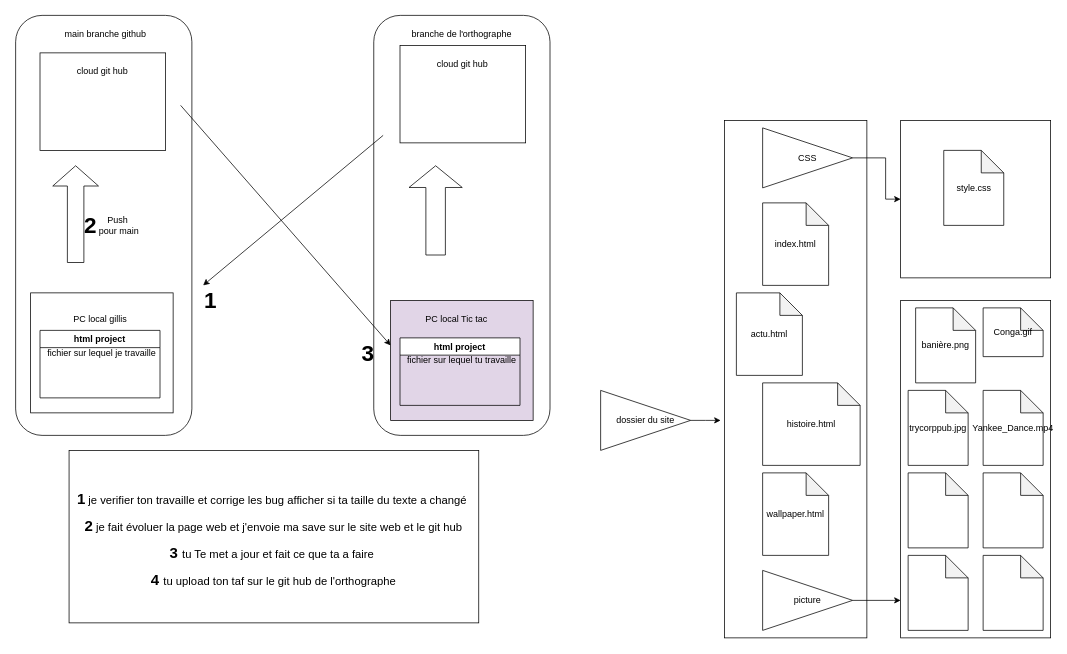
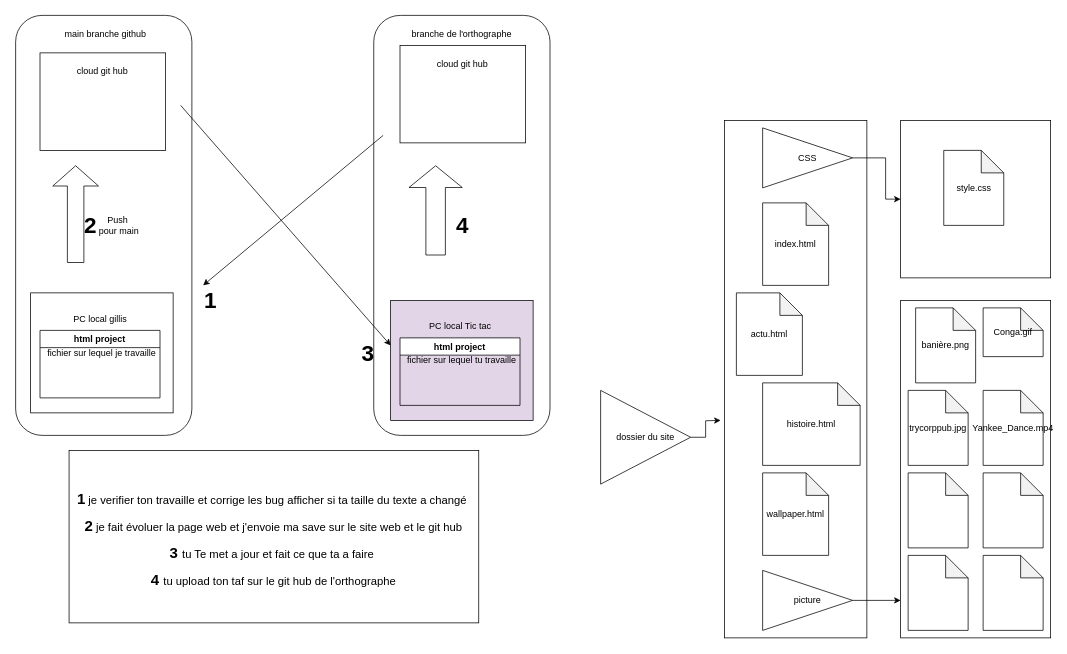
  <mxCell id="0" />
  <mxCell id="1" parent="0" />
  <mxCell id="2" value="" style="rounded=0;whiteSpace=wrap;html=1;" parent="1" vertex="1"><mxGeometry x="965" y="160" width="190" height="690" as="geometry" /></mxCell>
  <mxCell id="3" style="edgeStyle=orthogonalEdgeStyle;rounded=0;orthogonalLoop=1;jettySize=auto;html=1;" parent="1" source="4" target="7" edge="1"><mxGeometry relative="1" as="geometry"><mxPoint x="1180" y="210" as="targetPoint" /><Array as="points"><mxPoint x="1180" y="210" /><mxPoint x="1180" y="265" /></Array></mxGeometry></mxCell>
  <mxCell id="4" value="CSS" style="triangle;whiteSpace=wrap;html=1;" parent="1" vertex="1"><mxGeometry x="1016" y="170" width="120" height="80" as="geometry" /></mxCell>
  <mxCell id="5" style="edgeStyle=orthogonalEdgeStyle;rounded=0;orthogonalLoop=1;jettySize=auto;html=1;" parent="1" source="6" target="8" edge="1"><mxGeometry relative="1" as="geometry"><Array as="points"><mxPoint x="1190" y="800" /><mxPoint x="1190" y="800" /></Array></mxGeometry></mxCell>
  <mxCell id="6" value="picture" style="triangle;whiteSpace=wrap;html=1;" parent="1" vertex="1"><mxGeometry x="1016" y="760" width="120" height="80" as="geometry" /></mxCell>
  <mxCell id="7" value="" style="rounded=0;whiteSpace=wrap;html=1;" parent="1" vertex="1"><mxGeometry x="1200" y="160" width="200" height="210" as="geometry" /></mxCell>
  <mxCell id="8" value="" style="rounded=0;whiteSpace=wrap;html=1;" parent="1" vertex="1"><mxGeometry x="1200" y="400" width="200" height="450" as="geometry" /></mxCell>
  <mxCell id="9" style="edgeStyle=orthogonalEdgeStyle;rounded=0;orthogonalLoop=1;jettySize=auto;html=1;" parent="1" source="10" edge="1"><mxGeometry relative="1" as="geometry"><mxPoint x="960" y="560" as="targetPoint" /></mxGeometry></mxCell>
- <mxCell id="10" value="&lt;span&gt;dossier du site&lt;/span&gt;" style="triangle;whiteSpace=wrap;html=1;" parent="1" vertex="1"><mxGeometry x="800" y="520" width="120" height="80" as="geometry" /></mxCell>
+ <mxCell id="10" value="&lt;span&gt;dossier du site&lt;/span&gt;" style="triangle;whiteSpace=wrap;html=1;" parent="1" vertex="1"><mxGeometry x="800" y="520" width="120" height="125" as="geometry" /></mxCell>
  <mxCell id="11" value="&lt;span&gt;index.html&lt;/span&gt;" style="shape=note;whiteSpace=wrap;html=1;backgroundOutline=1;darkOpacity=0.05;" parent="1" vertex="1"><mxGeometry x="1016" y="270" width="88" height="110" as="geometry" /></mxCell>
  <mxCell id="12" value="actu.html" style="shape=note;whiteSpace=wrap;html=1;backgroundOutline=1;darkOpacity=0.05;" parent="1" vertex="1"><mxGeometry x="981" y="390" width="88" height="110" as="geometry" /></mxCell>
  <mxCell id="13" value="histoire.html" style="shape=note;whiteSpace=wrap;html=1;backgroundOutline=1;darkOpacity=0.05;" parent="1" vertex="1"><mxGeometry x="1016" y="510" width="130" height="110" as="geometry" /></mxCell>
  <mxCell id="14" value="wallpaper.html" style="shape=note;whiteSpace=wrap;html=1;backgroundOutline=1;darkOpacity=0.05;" parent="1" vertex="1"><mxGeometry x="1016" y="630" width="88" height="110" as="geometry" /></mxCell>
  <mxCell id="15" value="style.css" style="shape=note;whiteSpace=wrap;html=1;backgroundOutline=1;darkOpacity=0.05;" parent="1" vertex="1"><mxGeometry x="1257.5" y="200" width="80" height="100" as="geometry" /></mxCell>
  <mxCell id="16" value="Conga.gif" style="shape=note;whiteSpace=wrap;html=1;backgroundOutline=1;darkOpacity=0.05;" parent="1" vertex="1"><mxGeometry x="1310" y="410" width="80" height="65" as="geometry" /></mxCell>
  <mxCell id="17" value="banière.png" style="shape=note;whiteSpace=wrap;html=1;backgroundOutline=1;darkOpacity=0.05;" parent="1" vertex="1"><mxGeometry x="1220" y="410" width="80" height="100" as="geometry" /></mxCell>
  <mxCell id="18" value="Yankee_Dance.mp4" style="shape=note;whiteSpace=wrap;html=1;backgroundOutline=1;darkOpacity=0.05;" parent="1" vertex="1"><mxGeometry x="1310" y="520" width="80" height="100" as="geometry" /></mxCell>
  <mxCell id="19" value="trycorppub.jpg" style="shape=note;whiteSpace=wrap;html=1;backgroundOutline=1;darkOpacity=0.05;" parent="1" vertex="1"><mxGeometry x="1210" y="520" width="80" height="100" as="geometry" /></mxCell>
  <mxCell id="20" value="" style="shape=note;whiteSpace=wrap;html=1;backgroundOutline=1;darkOpacity=0.05;" parent="1" vertex="1"><mxGeometry x="1310" y="630" width="80" height="100" as="geometry" /></mxCell>
  <mxCell id="21" value="" style="shape=note;whiteSpace=wrap;html=1;backgroundOutline=1;darkOpacity=0.05;" parent="1" vertex="1"><mxGeometry x="1210" y="630" width="80" height="100" as="geometry" /></mxCell>
  <mxCell id="22" value="" style="shape=note;whiteSpace=wrap;html=1;backgroundOutline=1;darkOpacity=0.05;" parent="1" vertex="1"><mxGeometry x="1310" y="740" width="80" height="100" as="geometry" /></mxCell>
  <mxCell id="23" value="" style="shape=note;whiteSpace=wrap;html=1;backgroundOutline=1;darkOpacity=0.05;" parent="1" vertex="1"><mxGeometry x="1210" y="740" width="80" height="100" as="geometry" /></mxCell>
  <mxCell id="24" value="&lt;span&gt;PC local gillis&lt;/span&gt;" style="rounded=0;whiteSpace=wrap;html=1;" parent="1" vertex="1"><mxGeometry x="77.5" y="390" width="120" height="60" as="geometry" /></mxCell>
  <mxCell id="25" value="" style="rounded=1;whiteSpace=wrap;html=1;" parent="1" vertex="1"><mxGeometry x="20" y="20" width="235" height="560" as="geometry" /></mxCell>
  <mxCell id="26" value="main branche github" style="text;html=1;strokeColor=none;fillColor=none;align=center;verticalAlign=middle;whiteSpace=wrap;rounded=0;" parent="1" vertex="1"><mxGeometry x="40" y="30" width="200" height="30" as="geometry" /></mxCell>
  <mxCell id="27" value="" style="rounded=1;whiteSpace=wrap;html=1;" parent="1" vertex="1"><mxGeometry x="497.5" y="20" width="235" height="560" as="geometry" /></mxCell>
  <mxCell id="28" value="branche de l'orthographe" style="text;html=1;strokeColor=none;fillColor=none;align=center;verticalAlign=middle;whiteSpace=wrap;rounded=0;" parent="1" vertex="1"><mxGeometry x="470" y="20" width="290" height="50" as="geometry" /></mxCell>
  <mxCell id="29" value="fichier sur lequel je travaille" style="rounded=0;whiteSpace=wrap;html=1;" parent="1" vertex="1"><mxGeometry x="40" y="390" width="190" height="160" as="geometry" /></mxCell>
  <mxCell id="30" value="PC local gillis" style="text;html=1;strokeColor=none;fillColor=none;align=center;verticalAlign=middle;whiteSpace=wrap;rounded=0;" parent="1" vertex="1"><mxGeometry x="77.5" y="410" width="110" height="30" as="geometry" /></mxCell>
  <mxCell id="31" value="html project" style="swimlane;" parent="1" vertex="1"><mxGeometry x="52.5" y="440" width="160" height="90" as="geometry" /></mxCell>
  <mxCell id="32" value="" style="rounded=0;whiteSpace=wrap;html=1;" parent="1" vertex="1"><mxGeometry x="52.5" y="70" width="167.5" height="130" as="geometry" /></mxCell>
  <mxCell id="33" value="cloud git hub" style="text;html=1;strokeColor=none;fillColor=none;align=center;verticalAlign=middle;whiteSpace=wrap;rounded=0;" parent="1" vertex="1"><mxGeometry x="91.25" y="80" width="90" height="30" as="geometry" /></mxCell>
  <mxCell id="34" value="" style="shape=flexArrow;endArrow=classic;html=1;endWidth=38;endSize=8.67;width=22;" parent="1" edge="1"><mxGeometry width="50" height="50" relative="1" as="geometry"><mxPoint x="100" y="350" as="sourcePoint" /><mxPoint x="100" y="220" as="targetPoint" /></mxGeometry></mxCell>
  <mxCell id="35" value="Push&amp;nbsp;&lt;br&gt;pour main" style="text;html=1;strokeColor=none;fillColor=none;align=center;verticalAlign=middle;whiteSpace=wrap;rounded=0;" parent="1" vertex="1"><mxGeometry x="117.5" y="290" width="80" height="20" as="geometry" /></mxCell>
  <mxCell id="36" value="fichier sur lequel tu travaille" style="rounded=0;whiteSpace=wrap;html=1;fillColor=#e1d5e7;" parent="1" vertex="1"><mxGeometry x="520" y="400" width="190" height="160" as="geometry" /></mxCell>
- <mxCell id="37" value="PC local Tic tac" style="text;html=1;strokeColor=none;fillColor=none;align=center;verticalAlign=middle;whiteSpace=wrap;rounded=0;" parent="1" vertex="1"><mxGeometry x="552.5" y="410" width="110" height="30" as="geometry" /></mxCell>
+ <mxCell id="37" value="PC local Tic tac" style="text;html=1;strokeColor=none;fillColor=none;align=center;verticalAlign=middle;whiteSpace=wrap;rounded=0;" parent="1" vertex="1"><mxGeometry x="557.5" y="420" width="110" height="30" as="geometry" /></mxCell>
  <mxCell id="38" value="html project" style="swimlane;" parent="1" vertex="1"><mxGeometry x="532.5" y="450" width="160" height="90" as="geometry" /></mxCell>
  <mxCell id="39" value="" style="rounded=0;whiteSpace=wrap;html=1;" parent="1" vertex="1"><mxGeometry x="532.5" y="60" width="167.5" height="130" as="geometry" /></mxCell>
  <mxCell id="40" value="cloud git hub" style="text;html=1;strokeColor=none;fillColor=none;align=center;verticalAlign=middle;whiteSpace=wrap;rounded=0;" parent="1" vertex="1"><mxGeometry x="571.25" y="70" width="90" height="30" as="geometry" /></mxCell>
  <mxCell id="41" value="" style="endArrow=classic;html=1;" parent="1" edge="1"><mxGeometry width="50" height="50" relative="1" as="geometry"><mxPoint x="510" y="180" as="sourcePoint" /><mxPoint x="270" y="380" as="targetPoint" /></mxGeometry></mxCell>
  <mxCell id="42" value="1" style="text;html=1;strokeColor=none;fillColor=none;align=center;verticalAlign=middle;whiteSpace=wrap;rounded=0;fontSize=30;fontStyle=1" parent="1" vertex="1"><mxGeometry x="260" y="390" width="40" height="20" as="geometry" /></mxCell>
  <mxCell id="43" value="2" style="text;html=1;strokeColor=none;fillColor=none;align=center;verticalAlign=middle;whiteSpace=wrap;rounded=0;fontSize=30;fontStyle=1" parent="1" vertex="1"><mxGeometry x="100" y="290" width="40" height="20" as="geometry" /></mxCell>
  <mxCell id="44" value="3" style="text;html=1;strokeColor=none;fillColor=none;align=center;verticalAlign=middle;whiteSpace=wrap;rounded=0;fontSize=30;fontStyle=1" parent="1" vertex="1"><mxGeometry x="470" y="460" width="40" height="20" as="geometry" /></mxCell>
  <mxCell id="45" value="" style="endArrow=classic;html=1;fontSize=30;" parent="1" edge="1"><mxGeometry width="50" height="50" relative="1" as="geometry"><mxPoint x="240" y="140" as="sourcePoint" /><mxPoint x="520" y="460" as="targetPoint" /></mxGeometry></mxCell>
  <mxCell id="46" value="" style="shape=flexArrow;endArrow=classic;html=1;fontSize=30;width=26;endSize=9.33;endWidth=44;" parent="1" edge="1"><mxGeometry width="50" height="50" relative="1" as="geometry"><mxPoint x="580" y="340" as="sourcePoint" /><mxPoint x="580" y="220" as="targetPoint" /></mxGeometry></mxCell>
+ <mxCell id="47" value="4" style="text;html=1;strokeColor=none;fillColor=none;align=center;verticalAlign=middle;whiteSpace=wrap;rounded=0;fontSize=30;fontStyle=1" parent="1" vertex="1"><mxGeometry x="596.25" y="290" width="40" height="20" as="geometry" /></mxCell>
  <mxCell id="48" value="&lt;font&gt;&lt;b&gt;&lt;font style=&quot;font-size: 20px&quot;&gt;1&lt;/font&gt;&lt;/b&gt;&lt;span style=&quot;font-size: 15px&quot;&gt; je verifier ton travaille et corrige les bug afficher si ta taille du texte a changé&amp;nbsp;&lt;/span&gt;&lt;br&gt;&lt;b&gt;&lt;font style=&quot;font-size: 20px&quot;&gt;2&lt;/font&gt;&lt;/b&gt;&lt;span style=&quot;font-size: 15px&quot;&gt; je fait évoluer la page web et j'envoie ma save sur le site web et le git hub&lt;/span&gt;&lt;br&gt;&lt;font style=&quot;font-size: 20px&quot;&gt;&lt;b&gt;3 &lt;/b&gt;&lt;/font&gt;&lt;span style=&quot;font-size: 15px&quot;&gt;tu Te met a jour et fait ce que ta a faire&amp;nbsp;&lt;/span&gt;&lt;br&gt;&lt;font style=&quot;font-size: 20px&quot;&gt;&lt;b&gt;4 &lt;/b&gt;&lt;/font&gt;&lt;span style=&quot;font-size: 15px&quot;&gt;tu upload ton taf sur le git hub de&amp;nbsp;l'orthographe&lt;/span&gt;&lt;br&gt;&lt;/font&gt;" style="rounded=0;whiteSpace=wrap;html=1;fontSize=30;" parent="1" vertex="1"><mxGeometry x="91.25" y="600" width="546.25" height="230" as="geometry" /></mxCell>
